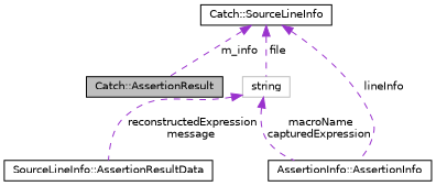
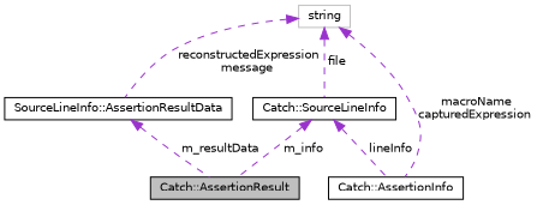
  digraph {
    node [color=black fillcolor=white fontname=Helvetica fontsize=10 shape=record style=filled]
    edge [color=darkorchid3 dir=back fontname=Helvetica fontsize=10 labelfontname=Helvetica labelfontsize=10 style=dashed]
    n1 [fillcolor=grey75 fontcolor=black height=0.2 label="Catch::AssertionResult" width=0.4]
    n2 [height=0.2 label="SourceLineInfo::AssertionResultData" width=0.4]
    n3 [color=grey75 height=0.2 label=string width=0.4]
-   n4 [height=0.2 label="AssertionInfo::AssertionInfo" width=0.4]
+   n4 [height=0.2 label="Catch::AssertionInfo" width=0.4]
    n5 [height=0.2 label="Catch::SourceLineInfo" width=0.4]
+   n2 -> n1 [label=" m_resultData"]
    n3 -> n2 [label=" reconstructedExpression\nmessage"]
    n3 -> n4 [label=" macroName\ncapturedExpression"]
-   n5 -> n3 [label=" file"]
+   n3 -> n5 [label=" file"]
    n5 -> n1 [label=" m_info"]
    n5 -> n4 [label=" lineInfo"]
  }
